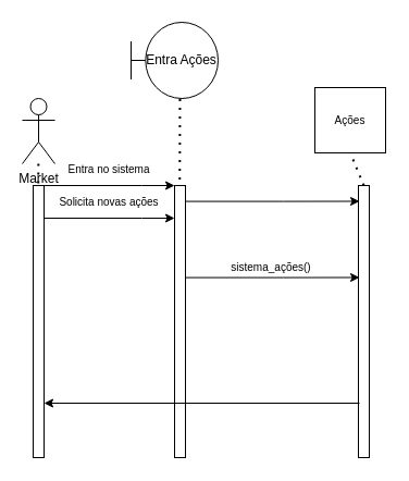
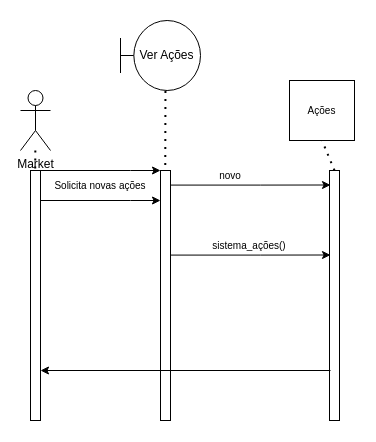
  <mxCell id="0" />
  <mxCell id="1" parent="0" />
  <mxCell id="2" value="Market" style="shape=umlActor;verticalLabelPosition=bottom;verticalAlign=top;html=1;outlineConnect=0;" parent="1" vertex="1"><mxGeometry x="20" y="90" width="30" height="60" as="geometry" /></mxCell>
  <mxCell id="3" value="" style="html=1;points=[];perimeter=orthogonalPerimeter;" parent="1" vertex="1"><mxGeometry x="30" y="170" width="10" height="250" as="geometry" /></mxCell>
  <mxCell id="4" value="" style="endArrow=none;dashed=1;html=1;dashPattern=1 3;strokeWidth=2;rounded=0;entryX=0.472;entryY=-0.002;entryDx=0;entryDy=0;entryPerimeter=0;" parent="1" source="2" target="3" edge="1"><mxGeometry width="50" height="50" relative="1" as="geometry"><mxPoint x="260" y="330" as="sourcePoint" /><mxPoint x="35" y="160" as="targetPoint" /></mxGeometry></mxCell>
  <mxCell id="5" value="" style="html=1;points=[];perimeter=orthogonalPerimeter;" parent="1" vertex="1"><mxGeometry x="160" y="170" width="10" height="250" as="geometry" /></mxCell>
  <mxCell id="6" value="" style="endArrow=classic;html=1;rounded=0;exitX=1;exitY=0.04;exitDx=0;exitDy=0;exitPerimeter=0;entryX=0;entryY=0.04;entryDx=0;entryDy=0;entryPerimeter=0;" parent="1" edge="1"><mxGeometry width="50" height="50" relative="1" as="geometry"><mxPoint x="40" y="170" as="sourcePoint" /><mxPoint x="160" y="170" as="targetPoint" /><Array as="points"><mxPoint x="130" y="170" /></Array></mxGeometry></mxCell>
  <mxCell id="7" value="" style="endArrow=none;dashed=1;html=1;dashPattern=1 3;strokeWidth=2;rounded=0;entryX=0.472;entryY=-0.002;entryDx=0;entryDy=0;entryPerimeter=0;" parent="1" edge="1"><mxGeometry width="50" height="50" relative="1" as="geometry"><mxPoint x="164.963" y="90.5" as="sourcePoint" /><mxPoint x="164.76" y="170" as="targetPoint" /></mxGeometry></mxCell>
- <mxCell id="8" value="Entra Ações" style="shape=umlBoundary;whiteSpace=wrap;html=1;" parent="1" vertex="1"><mxGeometry x="120" y="20" width="80" height="70" as="geometry" /></mxCell>
- <mxCell id="9" value="&lt;font style=&quot;font-size: 10px;&quot;&gt;Entra no sistema&lt;/font&gt;" style="text;html=1;strokeColor=none;fillColor=none;align=center;verticalAlign=middle;whiteSpace=wrap;rounded=0;" parent="1" vertex="1"><mxGeometry x="60" y="140" width="80" height="30" as="geometry" /></mxCell>
+ <mxCell id="8" value="Ver Ações" style="shape=umlBoundary;whiteSpace=wrap;html=1;" parent="1" vertex="1"><mxGeometry x="120" y="20" width="80" height="70" as="geometry" /></mxCell>
  <mxCell id="10" value="" style="endArrow=classic;html=1;rounded=0;exitX=1;exitY=0.04;exitDx=0;exitDy=0;exitPerimeter=0;entryX=0;entryY=0.04;entryDx=0;entryDy=0;entryPerimeter=0;" parent="1" edge="1"><mxGeometry width="50" height="50" relative="1" as="geometry"><mxPoint x="40" y="200" as="sourcePoint" /><mxPoint x="160" y="200" as="targetPoint" /><Array as="points"><mxPoint x="130" y="200" /></Array></mxGeometry></mxCell>
  <mxCell id="11" value="&lt;font style=&quot;font-size: 10px;&quot;&gt;Solicita novas ações&lt;/font&gt;" style="text;html=1;strokeColor=none;fillColor=none;align=center;verticalAlign=middle;whiteSpace=wrap;rounded=0;" parent="1" vertex="1"><mxGeometry x="50" y="170" width="100" height="30" as="geometry" /></mxCell>
  <mxCell id="12" value="" style="endArrow=classic;html=1;rounded=0;exitX=1;exitY=0.04;exitDx=0;exitDy=0;exitPerimeter=0;entryX=0.1;entryY=0.058;entryDx=0;entryDy=0;entryPerimeter=0;" parent="1" edge="1" target="15"><mxGeometry width="50" height="50" relative="1" as="geometry"><mxPoint x="170" y="184.58" as="sourcePoint" /><mxPoint x="290" y="184.58" as="targetPoint" /><Array as="points"><mxPoint x="260" y="184.58" /></Array></mxGeometry></mxCell>
  <mxCell id="13" value="Ações" style="rounded=0;whiteSpace=wrap;html=1;fontSize=10;" parent="1" vertex="1"><mxGeometry x="289" y="80" width="65" height="60" as="geometry" /></mxCell>
+ <mxCell id="14" value="&lt;font style=&quot;font-size: 10px;&quot;&gt;novo&lt;/font&gt;" style="text;html=1;strokeColor=none;fillColor=none;align=center;verticalAlign=middle;whiteSpace=wrap;rounded=0;" parent="1" vertex="1"><mxGeometry x="190" y="160" width="80" height="30" as="geometry" /></mxCell>
  <mxCell id="15" value="" style="html=1;points=[];perimeter=orthogonalPerimeter;fontSize=10;" parent="1" vertex="1"><mxGeometry x="329" y="170" width="10" height="250" as="geometry" /></mxCell>
  <mxCell id="16" value="" style="endArrow=none;dashed=1;html=1;dashPattern=1 3;strokeWidth=2;rounded=0;fontSize=10;entryX=0.5;entryY=1;entryDx=0;entryDy=0;" parent="1" target="13" edge="1"><mxGeometry width="50" height="50" relative="1" as="geometry"><mxPoint x="334" y="170" as="sourcePoint" /><mxPoint x="140" y="240" as="targetPoint" /></mxGeometry></mxCell>
  <mxCell id="17" value="" style="endArrow=classic;html=1;rounded=0;exitX=1;exitY=0.04;exitDx=0;exitDy=0;exitPerimeter=0;entryX=0.1;entryY=0.338;entryDx=0;entryDy=0;entryPerimeter=0;" parent="1" target="15" edge="1"><mxGeometry width="50" height="50" relative="1" as="geometry"><mxPoint x="170" y="254.58" as="sourcePoint" /><mxPoint x="290" y="254.58" as="targetPoint" /><Array as="points"><mxPoint x="260" y="254.58" /></Array></mxGeometry></mxCell>
  <mxCell id="18" value="&lt;font style=&quot;font-size: 10px;&quot;&gt;sistema_ações()&lt;/font&gt;" style="text;html=1;strokeColor=none;fillColor=none;align=center;verticalAlign=middle;whiteSpace=wrap;rounded=0;" parent="1" vertex="1"><mxGeometry x="209" y="230" width="80" height="30" as="geometry" /></mxCell>
  <mxCell id="19" value="" style="endArrow=classic;html=1;rounded=0;fontSize=10;entryX=1;entryY=0.8;entryDx=0;entryDy=0;entryPerimeter=0;" parent="1" target="3" edge="1"><mxGeometry width="50" height="50" relative="1" as="geometry"><mxPoint x="330" y="370" as="sourcePoint" /><mxPoint x="200" y="290" as="targetPoint" /></mxGeometry></mxCell>
